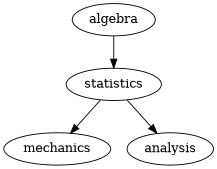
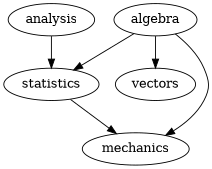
  digraph {
    algebra
    statistics
+   vectors
    mechanics
    analysis
    algebra -> statistics
+   algebra -> vectors
+   algebra -> mechanics
    statistics -> mechanics
-   statistics -> analysis
+   analysis -> statistics
  }
